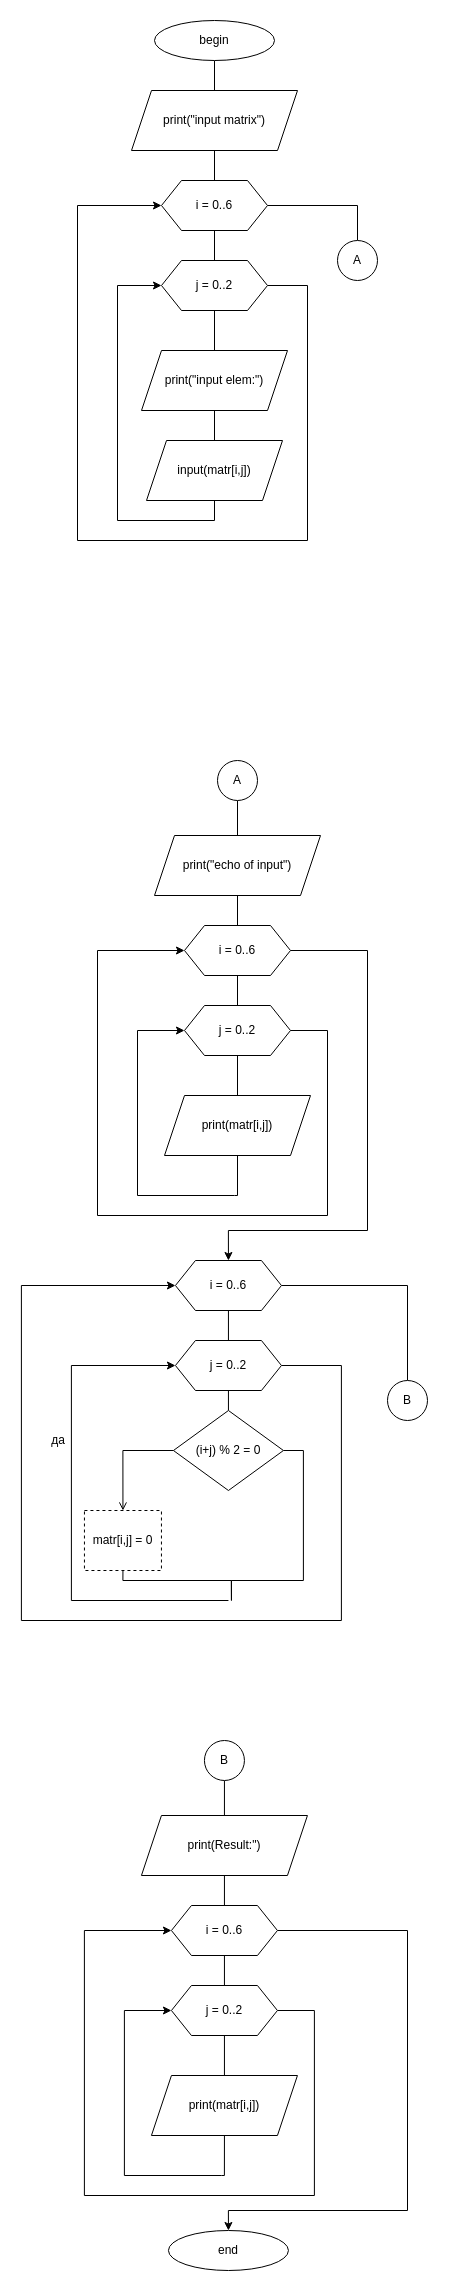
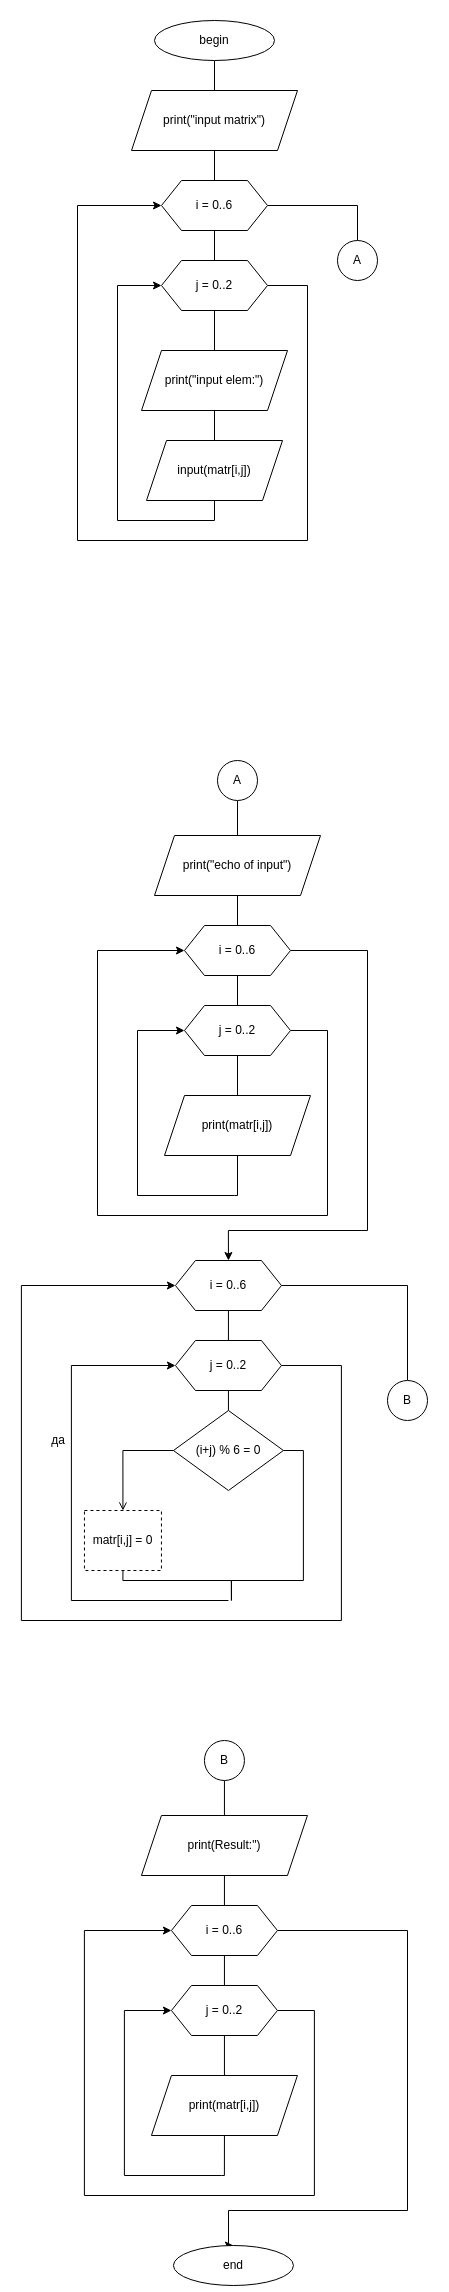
  <mxCell id="0" />
  <mxCell id="1" parent="0" />
  <mxCell id="2" style="edgeStyle=orthogonalEdgeStyle;rounded=0;orthogonalLoop=1;jettySize=auto;html=1;exitX=0.5;exitY=1;exitDx=0;exitDy=0;entryX=0.5;entryY=0;entryDx=0;entryDy=0;endArrow=none;endFill=0;" edge="1" parent="1" source="3" target="5"><mxGeometry relative="1" as="geometry" /></mxCell>
  <mxCell id="3" value="begin" style="ellipse;whiteSpace=wrap;html=1;" vertex="1" parent="1"><mxGeometry x="154" y="20" width="120" height="40" as="geometry" /></mxCell>
  <mxCell id="4" style="edgeStyle=orthogonalEdgeStyle;rounded=0;orthogonalLoop=1;jettySize=auto;html=1;exitX=0.5;exitY=1;exitDx=0;exitDy=0;entryX=0.5;entryY=0;entryDx=0;entryDy=0;endArrow=none;endFill=0;" edge="1" parent="1" source="5" target="8"><mxGeometry relative="1" as="geometry" /></mxCell>
  <mxCell id="5" value="print(&quot;input matrix&quot;)" style="shape=parallelogram;perimeter=parallelogramPerimeter;whiteSpace=wrap;html=1;fixedSize=1;" vertex="1" parent="1"><mxGeometry x="131" y="90" width="166" height="60" as="geometry" /></mxCell>
  <mxCell id="6" style="edgeStyle=orthogonalEdgeStyle;rounded=0;orthogonalLoop=1;jettySize=auto;html=1;exitX=0.5;exitY=1;exitDx=0;exitDy=0;entryX=0.5;entryY=0;entryDx=0;entryDy=0;endArrow=none;endFill=0;" edge="1" parent="1" source="8" target="11"><mxGeometry relative="1" as="geometry" /></mxCell>
  <mxCell id="7" style="edgeStyle=orthogonalEdgeStyle;rounded=0;orthogonalLoop=1;jettySize=auto;html=1;exitX=1;exitY=0.5;exitDx=0;exitDy=0;entryX=0.5;entryY=0;entryDx=0;entryDy=0;endArrow=none;endFill=0;" edge="1" parent="1" source="8" target="16"><mxGeometry relative="1" as="geometry" /></mxCell>
  <mxCell id="8" value="i = 0..6" style="shape=hexagon;perimeter=hexagonPerimeter2;whiteSpace=wrap;html=1;fixedSize=1;" vertex="1" parent="1"><mxGeometry x="161" y="180" width="106" height="50" as="geometry" /></mxCell>
  <mxCell id="9" style="edgeStyle=orthogonalEdgeStyle;rounded=0;orthogonalLoop=1;jettySize=auto;html=1;exitX=0.5;exitY=1;exitDx=0;exitDy=0;entryX=0.5;entryY=0;entryDx=0;entryDy=0;endArrow=none;endFill=0;" edge="1" parent="1" source="11" target="13"><mxGeometry relative="1" as="geometry" /></mxCell>
  <mxCell id="10" style="edgeStyle=orthogonalEdgeStyle;rounded=0;orthogonalLoop=1;jettySize=auto;html=1;exitX=1;exitY=0.5;exitDx=0;exitDy=0;endArrow=classic;endFill=1;entryX=0;entryY=0.5;entryDx=0;entryDy=0;" edge="1" parent="1" source="11" target="8"><mxGeometry relative="1" as="geometry"><mxPoint x="247" y="550" as="targetPoint" /><Array as="points"><mxPoint x="307" y="285" /><mxPoint x="307" y="540" /><mxPoint x="77" y="540" /><mxPoint x="77" y="205" /></Array></mxGeometry></mxCell>
  <mxCell id="11" value="j = 0..2" style="shape=hexagon;perimeter=hexagonPerimeter2;whiteSpace=wrap;html=1;fixedSize=1;" vertex="1" parent="1"><mxGeometry x="161" y="260" width="106" height="50" as="geometry" /></mxCell>
  <mxCell id="12" style="edgeStyle=orthogonalEdgeStyle;rounded=0;orthogonalLoop=1;jettySize=auto;html=1;exitX=0.5;exitY=1;exitDx=0;exitDy=0;entryX=0.5;entryY=0;entryDx=0;entryDy=0;endArrow=none;endFill=0;" edge="1" parent="1" source="13" target="15"><mxGeometry relative="1" as="geometry" /></mxCell>
  <mxCell id="13" value="print(&quot;input elem:&quot;)" style="shape=parallelogram;perimeter=parallelogramPerimeter;whiteSpace=wrap;html=1;fixedSize=1;" vertex="1" parent="1"><mxGeometry x="141" y="350" width="146" height="60" as="geometry" /></mxCell>
  <mxCell id="14" style="edgeStyle=orthogonalEdgeStyle;rounded=0;orthogonalLoop=1;jettySize=auto;html=1;exitX=0.5;exitY=1;exitDx=0;exitDy=0;entryX=0;entryY=0.5;entryDx=0;entryDy=0;endArrow=classic;endFill=1;" edge="1" parent="1" source="15" target="11"><mxGeometry relative="1" as="geometry"><Array as="points"><mxPoint x="214" y="520" /><mxPoint x="117" y="520" /><mxPoint x="117" y="285" /></Array></mxGeometry></mxCell>
  <mxCell id="15" value="input(matr[i,j])" style="shape=parallelogram;perimeter=parallelogramPerimeter;whiteSpace=wrap;html=1;fixedSize=1;" vertex="1" parent="1"><mxGeometry x="146" y="440" width="136" height="60" as="geometry" /></mxCell>
  <mxCell id="16" value="A" style="ellipse;whiteSpace=wrap;html=1;aspect=fixed;" vertex="1" parent="1"><mxGeometry x="337" y="240" width="40" height="40" as="geometry" /></mxCell>
  <mxCell id="17" style="edgeStyle=orthogonalEdgeStyle;rounded=0;orthogonalLoop=1;jettySize=auto;html=1;exitX=0.5;exitY=1;exitDx=0;exitDy=0;entryX=0.5;entryY=0;entryDx=0;entryDy=0;endArrow=none;endFill=0;" edge="1" parent="1" source="18" target="33"><mxGeometry relative="1" as="geometry" /></mxCell>
  <mxCell id="18" value="A" style="ellipse;whiteSpace=wrap;html=1;aspect=fixed;" vertex="1" parent="1"><mxGeometry x="217" y="760" width="40" height="40" as="geometry" /></mxCell>
  <mxCell id="19" style="edgeStyle=orthogonalEdgeStyle;rounded=0;orthogonalLoop=1;jettySize=auto;html=1;exitX=0.5;exitY=1;exitDx=0;exitDy=0;entryX=0.5;entryY=0;entryDx=0;entryDy=0;endArrow=none;endFill=0;" edge="1" parent="1" source="21" target="24"><mxGeometry relative="1" as="geometry" /></mxCell>
  <mxCell id="20" style="edgeStyle=orthogonalEdgeStyle;rounded=0;orthogonalLoop=1;jettySize=auto;html=1;exitX=1;exitY=0.5;exitDx=0;exitDy=0;endArrow=none;endFill=0;" edge="1" parent="1" source="21" target="42"><mxGeometry relative="1" as="geometry"><mxPoint x="381" y="1370" as="targetPoint" /></mxGeometry></mxCell>
  <mxCell id="21" value="i = 0..6" style="shape=hexagon;perimeter=hexagonPerimeter2;whiteSpace=wrap;html=1;fixedSize=1;" vertex="1" parent="1"><mxGeometry x="174.94" y="1260" width="106" height="50" as="geometry" /></mxCell>
  <mxCell id="22" style="edgeStyle=orthogonalEdgeStyle;rounded=0;orthogonalLoop=1;jettySize=auto;html=1;exitX=1;exitY=0.5;exitDx=0;exitDy=0;endArrow=classic;endFill=1;entryX=0;entryY=0.5;entryDx=0;entryDy=0;" edge="1" parent="1" source="24" target="21"><mxGeometry relative="1" as="geometry"><mxPoint x="260.94" y="1630" as="targetPoint" /><Array as="points"><mxPoint x="340.94" y="1365" /><mxPoint x="340.94" y="1620" /><mxPoint x="20.94" y="1620" /><mxPoint x="20.94" y="1285" /></Array></mxGeometry></mxCell>
  <mxCell id="23" style="edgeStyle=orthogonalEdgeStyle;rounded=0;orthogonalLoop=1;jettySize=auto;html=1;exitX=0.5;exitY=1;exitDx=0;exitDy=0;entryX=0.5;entryY=0;entryDx=0;entryDy=0;endArrow=none;endFill=0;" edge="1" parent="1" source="24" target="28"><mxGeometry relative="1" as="geometry" /></mxCell>
  <mxCell id="24" value="j = 0..2" style="shape=hexagon;perimeter=hexagonPerimeter2;whiteSpace=wrap;html=1;fixedSize=1;" vertex="1" parent="1"><mxGeometry x="174.94" y="1340" width="106" height="50" as="geometry" /></mxCell>
  <mxCell id="25" style="edgeStyle=orthogonalEdgeStyle;rounded=0;orthogonalLoop=1;jettySize=auto;html=1;entryX=0;entryY=0.5;entryDx=0;entryDy=0;endArrow=classic;endFill=1;" edge="1" parent="1" target="24"><mxGeometry relative="1" as="geometry"><Array as="points"><mxPoint x="227.94" y="1600" /><mxPoint x="70.94" y="1600" /><mxPoint x="70.94" y="1365" /></Array><mxPoint x="227.94" y="1600" as="sourcePoint" /></mxGeometry></mxCell>
  <mxCell id="26" style="edgeStyle=orthogonalEdgeStyle;rounded=0;orthogonalLoop=1;jettySize=auto;html=1;exitX=0;exitY=0.5;exitDx=0;exitDy=0;entryX=0.5;entryY=0;entryDx=0;entryDy=0;endArrow=open;endFill=1;" edge="1" parent="1" source="28" target="30"><mxGeometry relative="1" as="geometry" /></mxCell>
  <mxCell id="27" style="edgeStyle=orthogonalEdgeStyle;rounded=0;orthogonalLoop=1;jettySize=auto;html=1;exitX=1;exitY=0.5;exitDx=0;exitDy=0;endArrow=none;endFill=0;" edge="1" parent="1" source="28"><mxGeometry relative="1" as="geometry"><mxPoint x="230.94" y="1600" as="targetPoint" /><Array as="points"><mxPoint x="302.94" y="1450" /><mxPoint x="302.94" y="1580" /><mxPoint x="230.94" y="1580" /></Array></mxGeometry></mxCell>
- <mxCell id="28" value="(i+j) % 2 = 0" style="rhombus;whiteSpace=wrap;html=1;" vertex="1" parent="1"><mxGeometry x="172.94" y="1410" width="110" height="80" as="geometry" /></mxCell>
+ <mxCell id="28" value="(i+j) % 6 = 0" style="rhombus;whiteSpace=wrap;html=1;" vertex="1" parent="1"><mxGeometry x="172.94" y="1410" width="110" height="80" as="geometry" /></mxCell>
  <mxCell id="29" style="edgeStyle=orthogonalEdgeStyle;rounded=0;orthogonalLoop=1;jettySize=auto;html=1;exitX=0.5;exitY=1;exitDx=0;exitDy=0;endArrow=none;endFill=0;" edge="1" parent="1" source="30"><mxGeometry relative="1" as="geometry"><mxPoint x="230.94" y="1600" as="targetPoint" /><Array as="points"><mxPoint x="122.94" y="1580" /><mxPoint x="230.94" y="1580" /></Array></mxGeometry></mxCell>
  <mxCell id="30" value="matr[i,j] = 0" style="rounded=0;whiteSpace=wrap;html=1;dashed=1;" vertex="1" parent="1"><mxGeometry x="83.94" y="1510" width="77" height="60" as="geometry" /></mxCell>
  <mxCell id="31" value="да" style="text;html=1;strokeColor=none;fillColor=none;align=center;verticalAlign=middle;whiteSpace=wrap;rounded=0;" vertex="1" parent="1"><mxGeometry x="37.94" y="1430" width="40" height="20" as="geometry" /></mxCell>
  <mxCell id="32" style="edgeStyle=orthogonalEdgeStyle;rounded=0;orthogonalLoop=1;jettySize=auto;html=1;exitX=0.5;exitY=1;exitDx=0;exitDy=0;entryX=0.5;entryY=0;entryDx=0;entryDy=0;endArrow=none;endFill=0;" edge="1" parent="1" source="33" target="36"><mxGeometry relative="1" as="geometry" /></mxCell>
  <mxCell id="33" value="print(&quot;echo of input&quot;)" style="shape=parallelogram;perimeter=parallelogramPerimeter;whiteSpace=wrap;html=1;fixedSize=1;" vertex="1" parent="1"><mxGeometry x="154" y="835" width="166" height="60" as="geometry" /></mxCell>
  <mxCell id="34" style="edgeStyle=orthogonalEdgeStyle;rounded=0;orthogonalLoop=1;jettySize=auto;html=1;exitX=0.5;exitY=1;exitDx=0;exitDy=0;entryX=0.5;entryY=0;entryDx=0;entryDy=0;endArrow=none;endFill=0;" edge="1" parent="1" source="36" target="39"><mxGeometry relative="1" as="geometry" /></mxCell>
  <mxCell id="35" style="edgeStyle=orthogonalEdgeStyle;rounded=0;orthogonalLoop=1;jettySize=auto;html=1;exitX=1;exitY=0.5;exitDx=0;exitDy=0;entryX=0.5;entryY=0;entryDx=0;entryDy=0;endArrow=classic;endFill=1;" edge="1" parent="1" source="36" target="21"><mxGeometry relative="1" as="geometry"><mxPoint x="377" y="915" as="targetPoint" /><Array as="points"><mxPoint x="367" y="950" /><mxPoint x="367" y="1230" /><mxPoint x="228" y="1230" /></Array></mxGeometry></mxCell>
  <mxCell id="36" value="i = 0..6" style="shape=hexagon;perimeter=hexagonPerimeter2;whiteSpace=wrap;html=1;fixedSize=1;" vertex="1" parent="1"><mxGeometry x="184" y="925" width="106" height="50" as="geometry" /></mxCell>
  <mxCell id="37" style="edgeStyle=orthogonalEdgeStyle;rounded=0;orthogonalLoop=1;jettySize=auto;html=1;exitX=0.5;exitY=1;exitDx=0;exitDy=0;entryX=0.5;entryY=0;entryDx=0;entryDy=0;endArrow=none;endFill=0;" edge="1" parent="1" source="39" target="40"><mxGeometry relative="1" as="geometry" /></mxCell>
  <mxCell id="38" style="edgeStyle=orthogonalEdgeStyle;rounded=0;orthogonalLoop=1;jettySize=auto;html=1;exitX=1;exitY=0.5;exitDx=0;exitDy=0;endArrow=classic;endFill=1;entryX=0;entryY=0.5;entryDx=0;entryDy=0;" edge="1" parent="1" source="39" target="36"><mxGeometry relative="1" as="geometry"><mxPoint x="267" y="1225" as="targetPoint" /><Array as="points"><mxPoint x="327" y="1030" /><mxPoint x="327" y="1215" /><mxPoint x="97" y="1215" /><mxPoint x="97" y="950" /></Array></mxGeometry></mxCell>
  <mxCell id="39" value="j = 0..2" style="shape=hexagon;perimeter=hexagonPerimeter2;whiteSpace=wrap;html=1;fixedSize=1;" vertex="1" parent="1"><mxGeometry x="184" y="1005" width="106" height="50" as="geometry" /></mxCell>
  <mxCell id="40" value="print(matr[i,j])" style="shape=parallelogram;perimeter=parallelogramPerimeter;whiteSpace=wrap;html=1;fixedSize=1;" vertex="1" parent="1"><mxGeometry x="164" y="1095" width="146" height="60" as="geometry" /></mxCell>
  <mxCell id="41" style="edgeStyle=orthogonalEdgeStyle;rounded=0;orthogonalLoop=1;jettySize=auto;html=1;exitX=0.5;exitY=1;exitDx=0;exitDy=0;entryX=0;entryY=0.5;entryDx=0;entryDy=0;endArrow=classic;endFill=1;" edge="1" parent="1" source="40" target="39"><mxGeometry relative="1" as="geometry"><Array as="points"><mxPoint x="234" y="1195" /><mxPoint x="137" y="1195" /><mxPoint x="137" y="960" /></Array><mxPoint x="234" y="1175" as="sourcePoint" /></mxGeometry></mxCell>
  <mxCell id="42" value="B" style="ellipse;whiteSpace=wrap;html=1;aspect=fixed;" vertex="1" parent="1"><mxGeometry x="387" y="1380" width="40" height="40" as="geometry" /></mxCell>
  <mxCell id="43" style="edgeStyle=orthogonalEdgeStyle;rounded=0;orthogonalLoop=1;jettySize=auto;html=1;exitX=0.5;exitY=1;exitDx=0;exitDy=0;entryX=0.5;entryY=0;entryDx=0;entryDy=0;endArrow=none;endFill=0;" edge="1" parent="1" source="44" target="46"><mxGeometry relative="1" as="geometry" /></mxCell>
  <mxCell id="44" value="B" style="ellipse;whiteSpace=wrap;html=1;aspect=fixed;" vertex="1" parent="1"><mxGeometry x="203.94" y="1740" width="40" height="40" as="geometry" /></mxCell>
  <mxCell id="45" style="edgeStyle=orthogonalEdgeStyle;rounded=0;orthogonalLoop=1;jettySize=auto;html=1;exitX=0.5;exitY=1;exitDx=0;exitDy=0;entryX=0.5;entryY=0;entryDx=0;entryDy=0;endArrow=none;endFill=0;" edge="1" parent="1" source="46" target="49"><mxGeometry relative="1" as="geometry" /></mxCell>
  <mxCell id="46" value="print(Result:&quot;)" style="shape=parallelogram;perimeter=parallelogramPerimeter;whiteSpace=wrap;html=1;fixedSize=1;" vertex="1" parent="1"><mxGeometry x="140.94" y="1815" width="166" height="60" as="geometry" /></mxCell>
  <mxCell id="47" style="edgeStyle=orthogonalEdgeStyle;rounded=0;orthogonalLoop=1;jettySize=auto;html=1;exitX=0.5;exitY=1;exitDx=0;exitDy=0;entryX=0.5;entryY=0;entryDx=0;entryDy=0;endArrow=none;endFill=0;" edge="1" parent="1" source="49" target="52"><mxGeometry relative="1" as="geometry" /></mxCell>
  <mxCell id="48" style="edgeStyle=orthogonalEdgeStyle;rounded=0;orthogonalLoop=1;jettySize=auto;html=1;exitX=1;exitY=0.5;exitDx=0;exitDy=0;entryX=0.5;entryY=0;entryDx=0;entryDy=0;endArrow=classic;endFill=1;" edge="1" parent="1" source="49" target="55"><mxGeometry relative="1" as="geometry"><Array as="points"><mxPoint x="407" y="1930" /><mxPoint x="407" y="2210" /><mxPoint x="228" y="2210" /></Array></mxGeometry></mxCell>
  <mxCell id="49" value="i = 0..6" style="shape=hexagon;perimeter=hexagonPerimeter2;whiteSpace=wrap;html=1;fixedSize=1;" vertex="1" parent="1"><mxGeometry x="170.94" y="1905" width="106" height="50" as="geometry" /></mxCell>
  <mxCell id="50" style="edgeStyle=orthogonalEdgeStyle;rounded=0;orthogonalLoop=1;jettySize=auto;html=1;exitX=0.5;exitY=1;exitDx=0;exitDy=0;entryX=0.5;entryY=0;entryDx=0;entryDy=0;endArrow=none;endFill=0;" edge="1" parent="1" source="52" target="53"><mxGeometry relative="1" as="geometry" /></mxCell>
  <mxCell id="51" style="edgeStyle=orthogonalEdgeStyle;rounded=0;orthogonalLoop=1;jettySize=auto;html=1;exitX=1;exitY=0.5;exitDx=0;exitDy=0;endArrow=classic;endFill=1;entryX=0;entryY=0.5;entryDx=0;entryDy=0;" edge="1" parent="1" source="52" target="49"><mxGeometry relative="1" as="geometry"><mxPoint x="253.94" y="2205" as="targetPoint" /><Array as="points"><mxPoint x="313.94" y="2010" /><mxPoint x="313.94" y="2195" /><mxPoint x="83.94" y="2195" /><mxPoint x="83.94" y="1930" /></Array></mxGeometry></mxCell>
  <mxCell id="52" value="j = 0..2" style="shape=hexagon;perimeter=hexagonPerimeter2;whiteSpace=wrap;html=1;fixedSize=1;" vertex="1" parent="1"><mxGeometry x="170.94" y="1985" width="106" height="50" as="geometry" /></mxCell>
  <mxCell id="53" value="print(matr[i,j])" style="shape=parallelogram;perimeter=parallelogramPerimeter;whiteSpace=wrap;html=1;fixedSize=1;" vertex="1" parent="1"><mxGeometry x="150.94" y="2075" width="146" height="60" as="geometry" /></mxCell>
  <mxCell id="54" style="edgeStyle=orthogonalEdgeStyle;rounded=0;orthogonalLoop=1;jettySize=auto;html=1;exitX=0.5;exitY=1;exitDx=0;exitDy=0;entryX=0;entryY=0.5;entryDx=0;entryDy=0;endArrow=classic;endFill=1;" edge="1" parent="1" source="53" target="52"><mxGeometry relative="1" as="geometry"><Array as="points"><mxPoint x="220.94" y="2175" /><mxPoint x="123.94" y="2175" /><mxPoint x="123.94" y="1940" /></Array><mxPoint x="220.94" y="2155" as="sourcePoint" /></mxGeometry></mxCell>
- <mxCell id="55" value="end" style="ellipse;whiteSpace=wrap;html=1;" vertex="1" parent="1"><mxGeometry x="167.94" y="2230" width="120" height="40" as="geometry" /></mxCell>
+ <mxCell id="55" value="end" style="ellipse;whiteSpace=wrap;html=1;" vertex="1" parent="1"><mxGeometry x="172.94" y="2245" width="120" height="40" as="geometry" /></mxCell>
